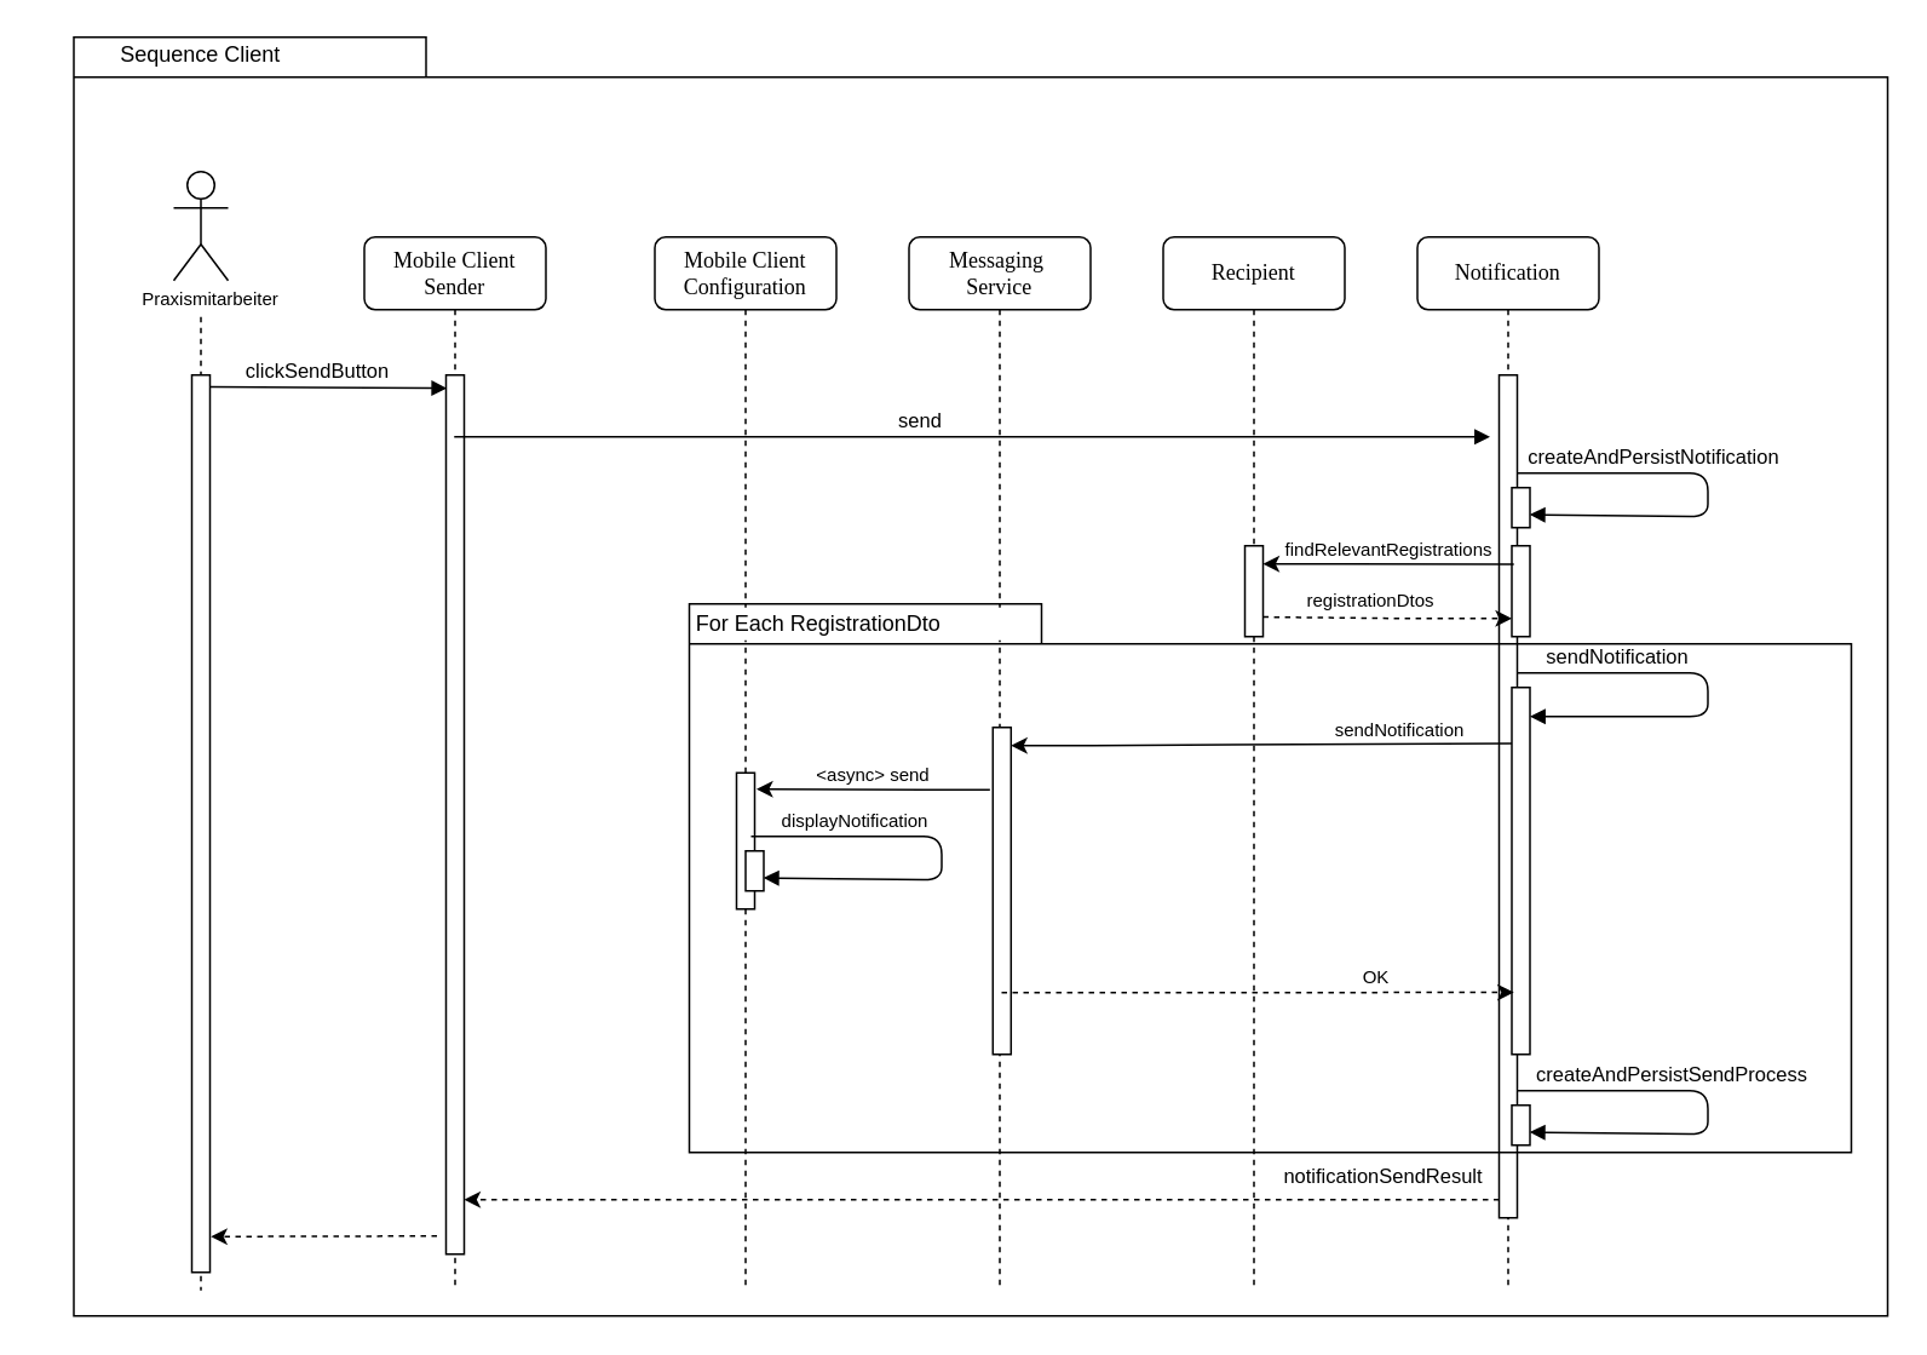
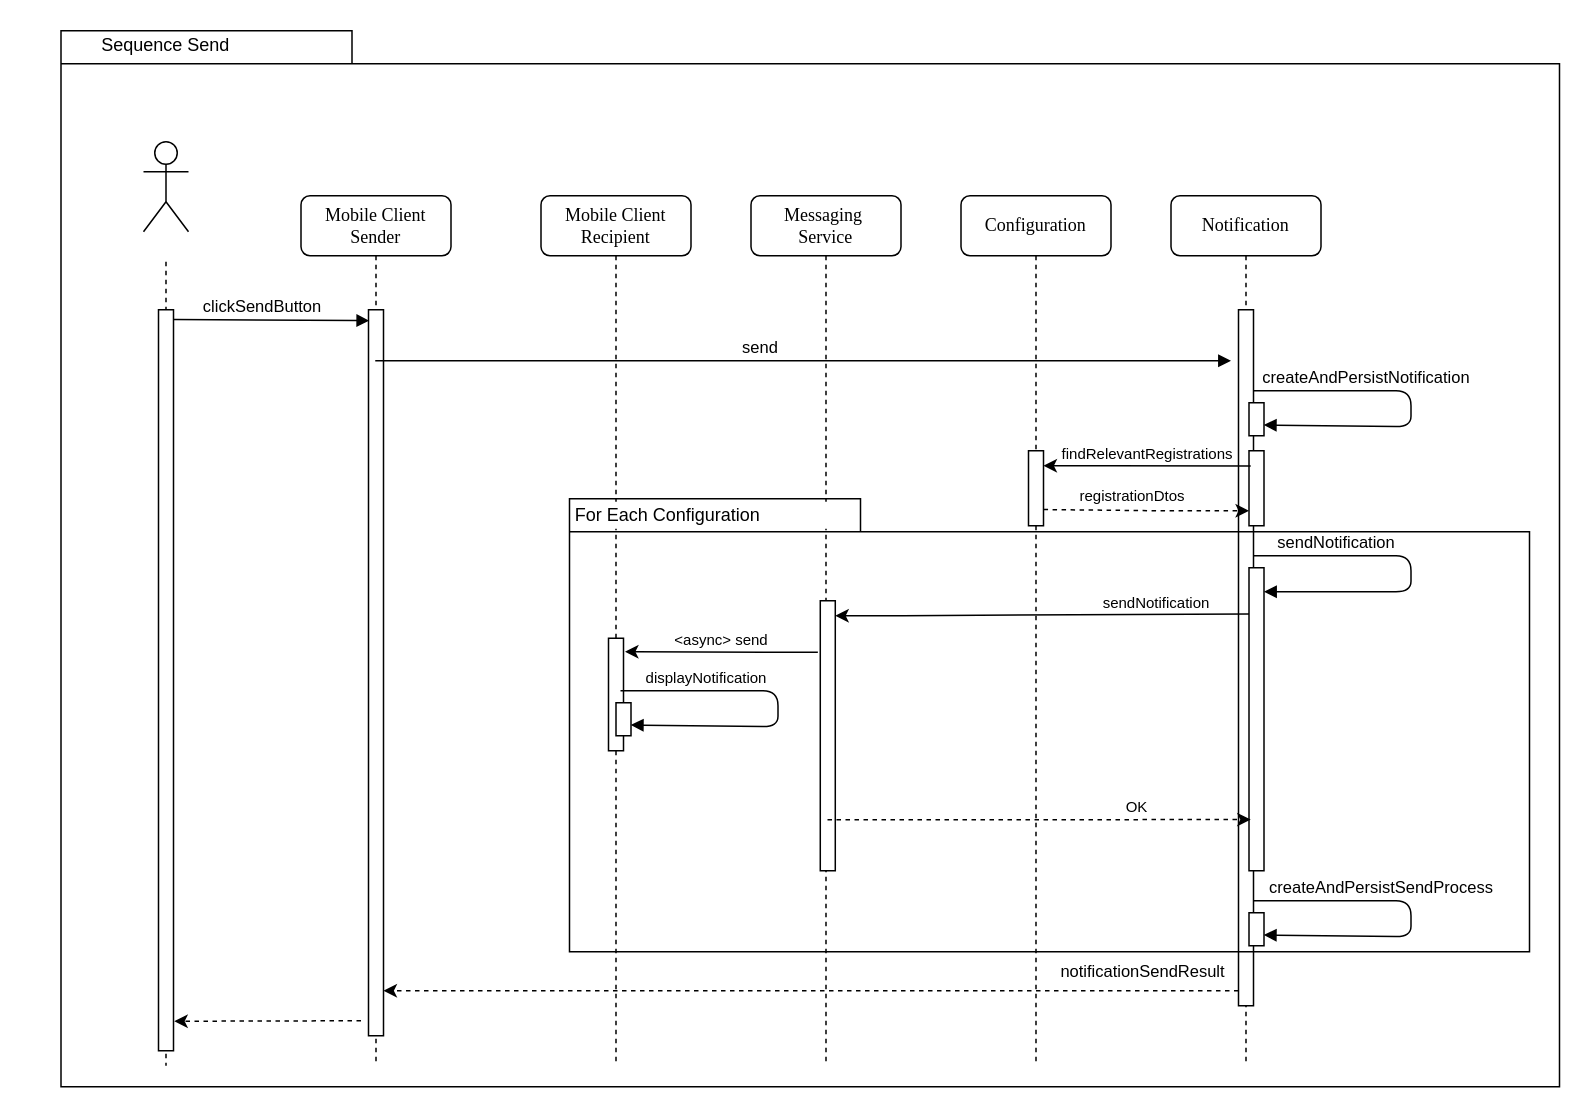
  <mxCell id="0" />
  <mxCell id="1" parent="0" />
  <mxCell id="2" value="" style="shape=folder;fontStyle=1;spacingTop=10;tabWidth=194;tabHeight=22;tabPosition=left;html=1;rounded=0;shadow=0;comic=0;labelBackgroundColor=none;strokeWidth=1;fillColor=none;fontFamily=Verdana;fontSize=10;align=center;" parent="1" vertex="1"><mxGeometry x="40" y="20" width="999" height="704" as="geometry" /></mxCell>
- <mxCell id="3" value="Mobile Client&lt;br&gt;Configuration" style="shape=umlLifeline;perimeter=lifelinePerimeter;whiteSpace=wrap;html=1;container=1;collapsible=0;recursiveResize=0;outlineConnect=0;rounded=1;shadow=0;comic=0;labelBackgroundColor=none;strokeWidth=1;fontFamily=Verdana;fontSize=12;align=center;" parent="1" vertex="1"><mxGeometry x="360" y="130" width="100" height="580" as="geometry" /></mxCell>
+ <mxCell id="3" value="Mobile Client&lt;br&gt;Recipient" style="shape=umlLifeline;perimeter=lifelinePerimeter;whiteSpace=wrap;html=1;container=1;collapsible=0;recursiveResize=0;outlineConnect=0;rounded=1;shadow=0;comic=0;labelBackgroundColor=none;strokeWidth=1;fontFamily=Verdana;fontSize=12;align=center;" parent="1" vertex="1"><mxGeometry x="360" y="130" width="100" height="580" as="geometry" /></mxCell>
  <mxCell id="4" value="" style="html=1;points=[];perimeter=orthogonalPerimeter;rounded=0;shadow=0;comic=0;labelBackgroundColor=none;strokeWidth=1;fontFamily=Verdana;fontSize=12;align=center;" vertex="1" parent="3"><mxGeometry x="45" y="295" width="10" height="75" as="geometry" /></mxCell>
  <mxCell id="5" value="Mobile Client&lt;br&gt;Sender" style="shape=umlLifeline;perimeter=lifelinePerimeter;whiteSpace=wrap;html=1;container=1;collapsible=0;recursiveResize=0;outlineConnect=0;rounded=1;shadow=0;comic=0;labelBackgroundColor=none;strokeWidth=1;fontFamily=Verdana;fontSize=12;align=center;" parent="1" vertex="1"><mxGeometry x="200" y="130" width="100" height="580" as="geometry" /></mxCell>
  <mxCell id="6" value="" style="html=1;points=[];perimeter=orthogonalPerimeter;rounded=0;shadow=0;comic=0;labelBackgroundColor=none;strokeWidth=1;fontFamily=Verdana;fontSize=12;align=center;" parent="5" vertex="1"><mxGeometry x="45" y="76" width="10" height="484" as="geometry" /></mxCell>
  <mxCell id="7" value="Messaging&amp;nbsp;&lt;br&gt;Service" style="shape=umlLifeline;perimeter=lifelinePerimeter;whiteSpace=wrap;html=1;container=1;collapsible=0;recursiveResize=0;outlineConnect=0;rounded=1;shadow=0;comic=0;labelBackgroundColor=none;strokeWidth=1;fontFamily=Verdana;fontSize=12;align=center;" parent="1" vertex="1"><mxGeometry x="500" y="130" width="100" height="580" as="geometry" /></mxCell>
  <mxCell id="8" value="" style="html=1;points=[];perimeter=orthogonalPerimeter;rounded=0;shadow=0;comic=0;labelBackgroundColor=none;strokeWidth=1;fontFamily=Verdana;fontSize=12;align=center;" vertex="1" parent="7"><mxGeometry x="46.19" y="270" width="10" height="180" as="geometry" /></mxCell>
- <mxCell id="9" value="Recipient" style="shape=umlLifeline;perimeter=lifelinePerimeter;whiteSpace=wrap;html=1;container=1;collapsible=0;recursiveResize=0;outlineConnect=0;rounded=1;shadow=0;comic=0;labelBackgroundColor=none;strokeWidth=1;fontFamily=Verdana;fontSize=12;align=center;" parent="1" vertex="1"><mxGeometry x="640" y="130" width="100" height="580" as="geometry" /></mxCell>
+ <mxCell id="9" value="Configuration" style="shape=umlLifeline;perimeter=lifelinePerimeter;whiteSpace=wrap;html=1;container=1;collapsible=0;recursiveResize=0;outlineConnect=0;rounded=1;shadow=0;comic=0;labelBackgroundColor=none;strokeWidth=1;fontFamily=Verdana;fontSize=12;align=center;" parent="1" vertex="1"><mxGeometry x="640" y="130" width="100" height="580" as="geometry" /></mxCell>
  <mxCell id="10" value="Notification" style="shape=umlLifeline;perimeter=lifelinePerimeter;whiteSpace=wrap;html=1;container=1;collapsible=0;recursiveResize=0;outlineConnect=0;rounded=1;shadow=0;comic=0;labelBackgroundColor=none;strokeWidth=1;fontFamily=Verdana;fontSize=12;align=center;" parent="1" vertex="1"><mxGeometry x="780" y="130" width="100" height="580" as="geometry" /></mxCell>
  <mxCell id="11" value="" style="shape=umlLifeline;perimeter=lifelinePerimeter;whiteSpace=wrap;html=1;container=1;collapsible=0;recursiveResize=0;outlineConnect=0;rounded=1;shadow=0;comic=0;labelBackgroundColor=none;strokeWidth=1;fontFamily=Verdana;fontSize=12;align=center;size=0;" parent="1" vertex="1"><mxGeometry x="60" y="174" width="100" height="536" as="geometry" /></mxCell>
  <mxCell id="12" value="" style="html=1;points=[];perimeter=orthogonalPerimeter;rounded=0;shadow=0;comic=0;labelBackgroundColor=none;strokeWidth=1;fontFamily=Verdana;fontSize=12;align=center;" parent="11" vertex="1"><mxGeometry x="45" y="32" width="10" height="494" as="geometry" /></mxCell>
  <mxCell id="13" value="" style="html=1;points=[];perimeter=orthogonalPerimeter;rounded=0;shadow=0;comic=0;labelBackgroundColor=none;strokeWidth=1;fontFamily=Verdana;fontSize=12;align=center;" parent="1" vertex="1"><mxGeometry x="825" y="206" width="10" height="464" as="geometry" /></mxCell>
  <mxCell id="14" value="" style="shape=umlActor;verticalLabelPosition=bottom;verticalAlign=top;html=1;outlineConnect=0;" parent="1" vertex="1"><mxGeometry x="95" y="94" width="30" height="60" as="geometry" /></mxCell>
  <mxCell id="15" value="clickSendButton" style="html=1;verticalAlign=bottom;endArrow=block;exitX=1;exitY=0.013;exitDx=0;exitDy=0;exitPerimeter=0;entryX=0.052;entryY=0.015;entryDx=0;entryDy=0;entryPerimeter=0;" parent="1" source="12" target="6" edge="1"><mxGeometry x="-0.103" width="80" relative="1" as="geometry"><mxPoint x="250" y="216" as="sourcePoint" /><mxPoint x="240" y="214" as="targetPoint" /><mxPoint as="offset" /></mxGeometry></mxCell>
  <mxCell id="16" value="send" style="html=1;verticalAlign=bottom;endArrow=block;" parent="1" source="5" edge="1"><mxGeometry x="-0.103" width="80" relative="1" as="geometry"><mxPoint x="250" y="240.002" as="sourcePoint" /><mxPoint x="820" y="240" as="targetPoint" /><mxPoint as="offset" /></mxGeometry></mxCell>
  <mxCell id="17" value="" style="endArrow=classic;html=1;dashed=1;" parent="1" edge="1" target="6"><mxGeometry width="50" height="50" relative="1" as="geometry"><mxPoint x="825" y="660" as="sourcePoint" /><mxPoint x="685" y="660" as="targetPoint" /></mxGeometry></mxCell>
  <mxCell id="18" value="notificationSendResult" style="edgeLabel;html=1;align=center;verticalAlign=middle;resizable=0;points=[];" parent="17" vertex="1" connectable="0"><mxGeometry x="-0.115" y="1" relative="1" as="geometry"><mxPoint x="187" y="-15" as="offset" /></mxGeometry></mxCell>
- <mxCell id="19" value="Sequence Client" style="text;html=1;strokeColor=none;fillColor=none;align=center;verticalAlign=middle;whiteSpace=wrap;rounded=0;" parent="1" vertex="1"><mxGeometry x="20" y="20" width="180" height="20" as="geometry" /></mxCell>
+ <mxCell id="19" value="Sequence Send" style="text;html=1;strokeColor=none;fillColor=none;align=center;verticalAlign=middle;whiteSpace=wrap;rounded=0;" parent="1" vertex="1"><mxGeometry x="20" y="20" width="180" height="20" as="geometry" /></mxCell>
  <mxCell id="20" value="" style="html=1;points=[];perimeter=orthogonalPerimeter;rounded=0;shadow=0;comic=0;labelBackgroundColor=none;strokeWidth=1;fontFamily=Verdana;fontSize=12;align=center;" vertex="1" parent="1"><mxGeometry x="832" y="268" width="10" height="22" as="geometry" /></mxCell>
  <mxCell id="21" value="createAndPersistNotification" style="html=1;verticalAlign=bottom;endArrow=block;exitX=1;exitY=0.013;exitDx=0;exitDy=0;exitPerimeter=0;entryX=0.986;entryY=0.675;entryDx=0;entryDy=0;entryPerimeter=0;" edge="1" parent="1" target="20"><mxGeometry x="-0.338" width="80" relative="1" as="geometry"><mxPoint x="835" y="260.002" as="sourcePoint" /><mxPoint x="970" y="310" as="targetPoint" /><mxPoint as="offset" /><Array as="points"><mxPoint x="940" y="260" /><mxPoint x="940" y="284" /></Array></mxGeometry></mxCell>
  <mxCell id="22" value="" style="html=1;points=[];perimeter=orthogonalPerimeter;rounded=0;shadow=0;comic=0;labelBackgroundColor=none;strokeWidth=1;fontFamily=Verdana;fontSize=12;align=center;" vertex="1" parent="1"><mxGeometry x="832" y="300" width="10" height="50" as="geometry" /></mxCell>
  <mxCell id="23" value="" style="endArrow=classic;html=1;exitX=0.114;exitY=0.203;exitDx=0;exitDy=0;exitPerimeter=0;" edge="1" parent="1" source="22" target="25"><mxGeometry width="50" height="50" relative="1" as="geometry"><mxPoint x="710" y="420" as="sourcePoint" /><mxPoint x="760" y="370" as="targetPoint" /><Array as="points"><mxPoint x="730" y="310" /></Array></mxGeometry></mxCell>
  <mxCell id="24" value="&lt;font style=&quot;font-size: 10px&quot;&gt;findRelevantRegistrations&lt;/font&gt;" style="edgeLabel;html=1;align=center;verticalAlign=middle;resizable=0;points=[];" vertex="1" connectable="0" parent="23"><mxGeometry x="-0.21" y="-1" relative="1" as="geometry"><mxPoint x="-15" y="-8" as="offset" /></mxGeometry></mxCell>
  <mxCell id="25" value="" style="html=1;points=[];perimeter=orthogonalPerimeter;rounded=0;shadow=0;comic=0;labelBackgroundColor=none;strokeWidth=1;fontFamily=Verdana;fontSize=12;align=center;" vertex="1" parent="1"><mxGeometry x="685" y="300" width="10" height="50" as="geometry" /></mxCell>
  <mxCell id="26" value="" style="endArrow=classic;html=1;dashed=1;exitX=1.005;exitY=0.784;exitDx=0;exitDy=0;exitPerimeter=0;" edge="1" parent="1" source="25" target="22"><mxGeometry width="50" height="50" relative="1" as="geometry"><mxPoint x="700" y="340" as="sourcePoint" /><mxPoint x="620" y="390" as="targetPoint" /><Array as="points"><mxPoint x="770" y="340" /></Array></mxGeometry></mxCell>
  <mxCell id="27" value="registrationDtos" style="edgeLabel;html=1;align=center;verticalAlign=middle;resizable=0;points=[];fontSize=10;" vertex="1" connectable="0" parent="26"><mxGeometry x="-0.115" y="1" relative="1" as="geometry"><mxPoint x="-3" y="-9" as="offset" /></mxGeometry></mxCell>
  <mxCell id="28" value="" style="html=1;points=[];perimeter=orthogonalPerimeter;rounded=0;shadow=0;comic=0;labelBackgroundColor=none;strokeWidth=1;fontFamily=Verdana;fontSize=12;align=center;" vertex="1" parent="1"><mxGeometry x="832" y="378" width="10" height="202" as="geometry" /></mxCell>
  <mxCell id="29" value="sendNotification" style="html=1;verticalAlign=bottom;endArrow=block;exitX=1;exitY=0.013;exitDx=0;exitDy=0;exitPerimeter=0;" edge="1" parent="1" target="28"><mxGeometry x="-0.516" width="80" relative="1" as="geometry"><mxPoint x="835" y="370.002" as="sourcePoint" /><mxPoint x="844" y="396" as="targetPoint" /><mxPoint as="offset" /><Array as="points"><mxPoint x="890" y="370" /><mxPoint x="940" y="370" /><mxPoint x="940" y="394" /></Array></mxGeometry></mxCell>
  <mxCell id="30" value="" style="endArrow=classic;html=1;exitX=0.067;exitY=0.168;exitDx=0;exitDy=0;exitPerimeter=0;" edge="1" parent="1" target="8"><mxGeometry width="50" height="50" relative="1" as="geometry"><mxPoint x="832" y="408.816" as="sourcePoint" /><mxPoint x="621.19" y="470" as="targetPoint" /><Array as="points"><mxPoint x="591.19" y="410" /></Array></mxGeometry></mxCell>
  <mxCell id="31" value="&lt;font style=&quot;font-size: 10px&quot;&gt;sendNotification&lt;/font&gt;" style="edgeLabel;html=1;align=center;verticalAlign=middle;resizable=0;points=[];" vertex="1" connectable="0" parent="30"><mxGeometry x="-0.21" y="-1" relative="1" as="geometry"><mxPoint x="47" y="-8" as="offset" /></mxGeometry></mxCell>
  <mxCell id="32" value="" style="endArrow=classic;html=1;dashed=1;entryX=0.114;entryY=0.831;entryDx=0;entryDy=0;entryPerimeter=0;" edge="1" parent="1" target="28"><mxGeometry width="50" height="50" relative="1" as="geometry"><mxPoint x="551" y="546" as="sourcePoint" /><mxPoint x="693.19" y="440" as="targetPoint" /><Array as="points"><mxPoint x="640" y="546" /></Array></mxGeometry></mxCell>
  <mxCell id="33" value="OK" style="edgeLabel;html=1;align=center;verticalAlign=middle;resizable=0;points=[];fontSize=10;" vertex="1" connectable="0" parent="32"><mxGeometry x="-0.115" y="1" relative="1" as="geometry"><mxPoint x="81" y="-8" as="offset" /></mxGeometry></mxCell>
  <mxCell id="34" value="" style="endArrow=classic;html=1;fontSize=10;exitX=-0.162;exitY=0.191;exitDx=0;exitDy=0;exitPerimeter=0;" edge="1" parent="1" source="8"><mxGeometry width="50" height="50" relative="1" as="geometry"><mxPoint x="540" y="434" as="sourcePoint" /><mxPoint x="416" y="434" as="targetPoint" /></mxGeometry></mxCell>
  <mxCell id="35" value="&amp;lt;async&amp;gt; send" style="edgeLabel;html=1;align=center;verticalAlign=middle;resizable=0;points=[];fontSize=10;" vertex="1" connectable="0" parent="34"><mxGeometry x="0.333" y="-2" relative="1" as="geometry"><mxPoint x="21" y="-7" as="offset" /></mxGeometry></mxCell>
  <mxCell id="36" value="" style="html=1;points=[];perimeter=orthogonalPerimeter;rounded=0;shadow=0;comic=0;labelBackgroundColor=none;strokeWidth=1;fontFamily=Verdana;fontSize=12;align=center;" vertex="1" parent="1"><mxGeometry x="410" y="468" width="10" height="22" as="geometry" /></mxCell>
  <mxCell id="37" value="&lt;font style=&quot;font-size: 10px&quot;&gt;displayNotification&lt;/font&gt;" style="html=1;verticalAlign=bottom;endArrow=block;exitX=1;exitY=0.013;exitDx=0;exitDy=0;exitPerimeter=0;entryX=0.986;entryY=0.675;entryDx=0;entryDy=0;entryPerimeter=0;" edge="1" parent="1" target="36"><mxGeometry x="-0.498" width="80" relative="1" as="geometry"><mxPoint x="413" y="460.002" as="sourcePoint" /><mxPoint x="548" y="510" as="targetPoint" /><mxPoint as="offset" /><Array as="points"><mxPoint x="518" y="460" /><mxPoint x="518" y="484" /></Array></mxGeometry></mxCell>
  <mxCell id="38" value="" style="html=1;points=[];perimeter=orthogonalPerimeter;rounded=0;shadow=0;comic=0;labelBackgroundColor=none;strokeWidth=1;fontFamily=Verdana;fontSize=12;align=center;" vertex="1" parent="1"><mxGeometry x="832" y="608" width="10" height="22" as="geometry" /></mxCell>
  <mxCell id="39" value="createAndPersistSendProcess" style="html=1;verticalAlign=bottom;endArrow=block;exitX=1;exitY=0.013;exitDx=0;exitDy=0;exitPerimeter=0;entryX=0.986;entryY=0.675;entryDx=0;entryDy=0;entryPerimeter=0;" edge="1" parent="1" target="38"><mxGeometry x="-0.252" width="80" relative="1" as="geometry"><mxPoint x="835" y="600.002" as="sourcePoint" /><mxPoint x="970" y="650" as="targetPoint" /><mxPoint as="offset" /><Array as="points"><mxPoint x="940" y="600" /><mxPoint x="940" y="624" /></Array></mxGeometry></mxCell>
  <mxCell id="40" value="" style="endArrow=classic;html=1;dashed=1;entryX=1.052;entryY=0.795;entryDx=0;entryDy=0;entryPerimeter=0;" edge="1" parent="1"><mxGeometry width="50" height="50" relative="1" as="geometry"><mxPoint x="240" y="680" as="sourcePoint" /><mxPoint x="115.52" y="680.33" as="targetPoint" /></mxGeometry></mxCell>
- <mxCell id="41" value="Praxismitarbeiter" style="text;html=1;strokeColor=none;fillColor=none;align=center;verticalAlign=middle;whiteSpace=wrap;rounded=0;fontSize=10;" vertex="1" parent="1"><mxGeometry x="71" y="154" width="89" height="20" as="geometry" /></mxCell>
- <mxCell id="42" value="For Each RegistrationDto" style="text;html=1;align=left;verticalAlign=middle;whiteSpace=wrap;rounded=0;fillColor=#ffffff;" vertex="1" parent="1"><mxGeometry x="381" y="334" width="170" height="18" as="geometry" /></mxCell>
+ <mxCell id="42" value="For Each Configuration" style="text;html=1;align=left;verticalAlign=middle;whiteSpace=wrap;rounded=0;fillColor=#ffffff;" vertex="1" parent="1"><mxGeometry x="381" y="334" width="170" height="18" as="geometry" /></mxCell>
  <mxCell id="43" value="" style="shape=folder;fontStyle=1;spacingTop=10;tabWidth=194;tabHeight=22;tabPosition=left;html=1;rounded=0;shadow=0;comic=0;labelBackgroundColor=none;strokeWidth=1;fillColor=none;fontFamily=Verdana;fontSize=10;align=center;" vertex="1" parent="1"><mxGeometry x="379" y="332" width="640" height="302" as="geometry" /></mxCell>
